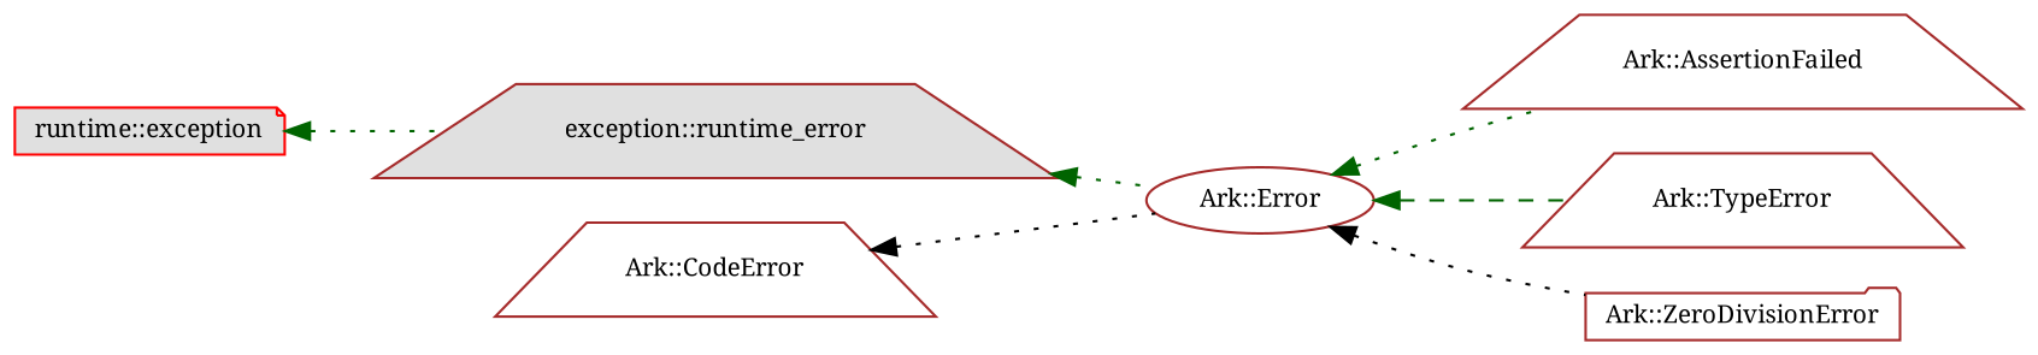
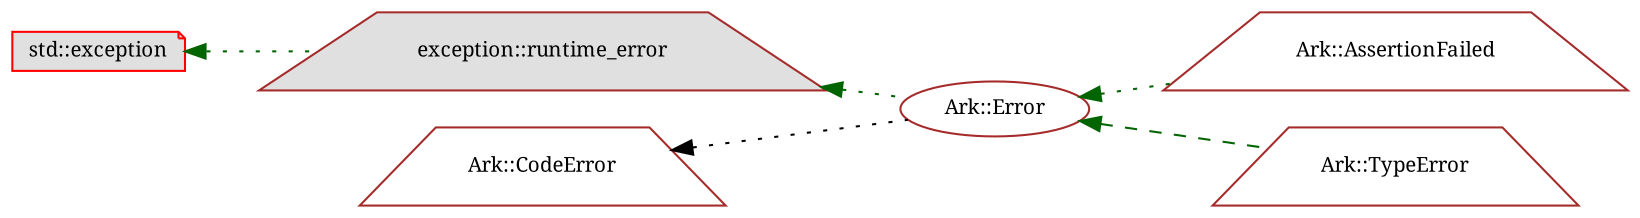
  digraph {
    fontname="Noto Serif"
    rankdir=LR
    node [color=brown fillcolor=white fontname="Noto Serif" fontsize=10 shape=trapezium style=filled]
    edge [color=darkgreen dir=back fontname="Noto Serif" fontsize=10 labelfontname=Helvetica labelfontsize=10 style=dotted]
-   n1 [color=red fillcolor="#E0E0E0" height=0.2 label="runtime::exception" shape=note width=0.4]
+   n1 [color=red fillcolor="#E0E0E0" height=0.2 label="std::exception" shape=note width=0.4]
    n2 [fillcolor="#E0E0E0" height=0.2 label="exception::runtime_error" width=0.4]
    n3 [height=0.2 label="Ark::Error" shape=ellipse width=0.4]
    n4 [height=0.2 label="Ark::AssertionFailed" width=0.4]
    n5 [height=0.2 label="Ark::TypeError" width=0.4]
-   n6 [height=0.2 label="Ark::ZeroDivisionError" shape=folder width=0.4]
    n7 [height=0.2 label="Ark::CodeError" width=0.4]
    n1 -> n2
    n2 -> n3
    n3 -> n4
    n3 -> n5 [style=dashed]
-   n3 -> n6 [color=black]
    n7 -> n3 [color=black]
  }
